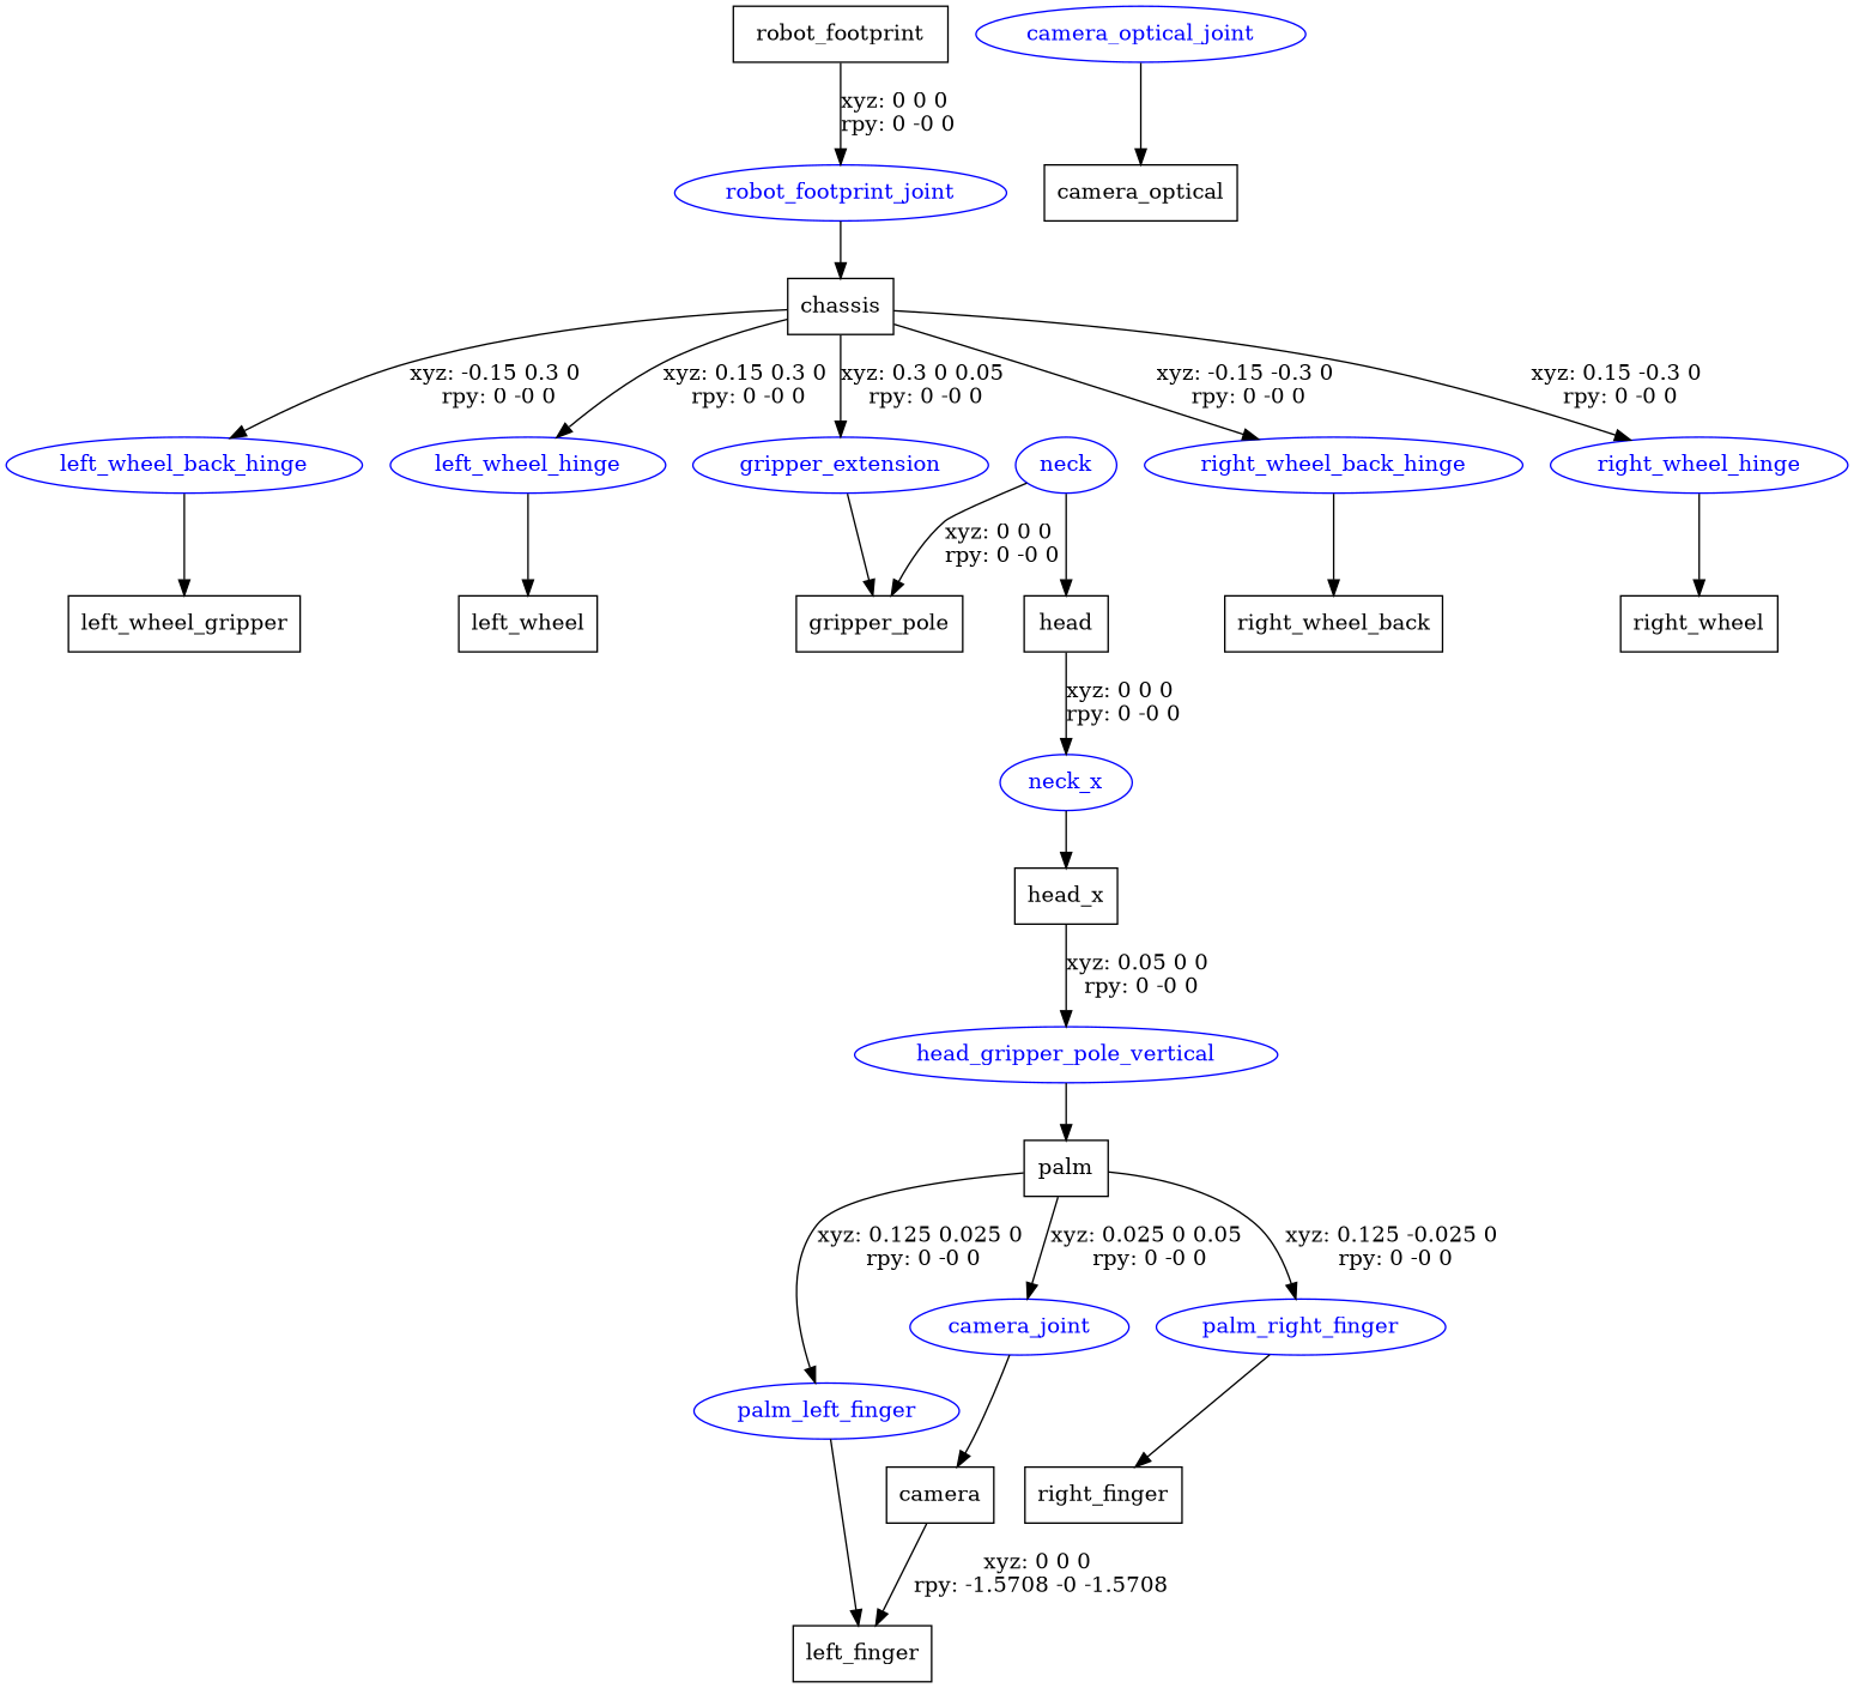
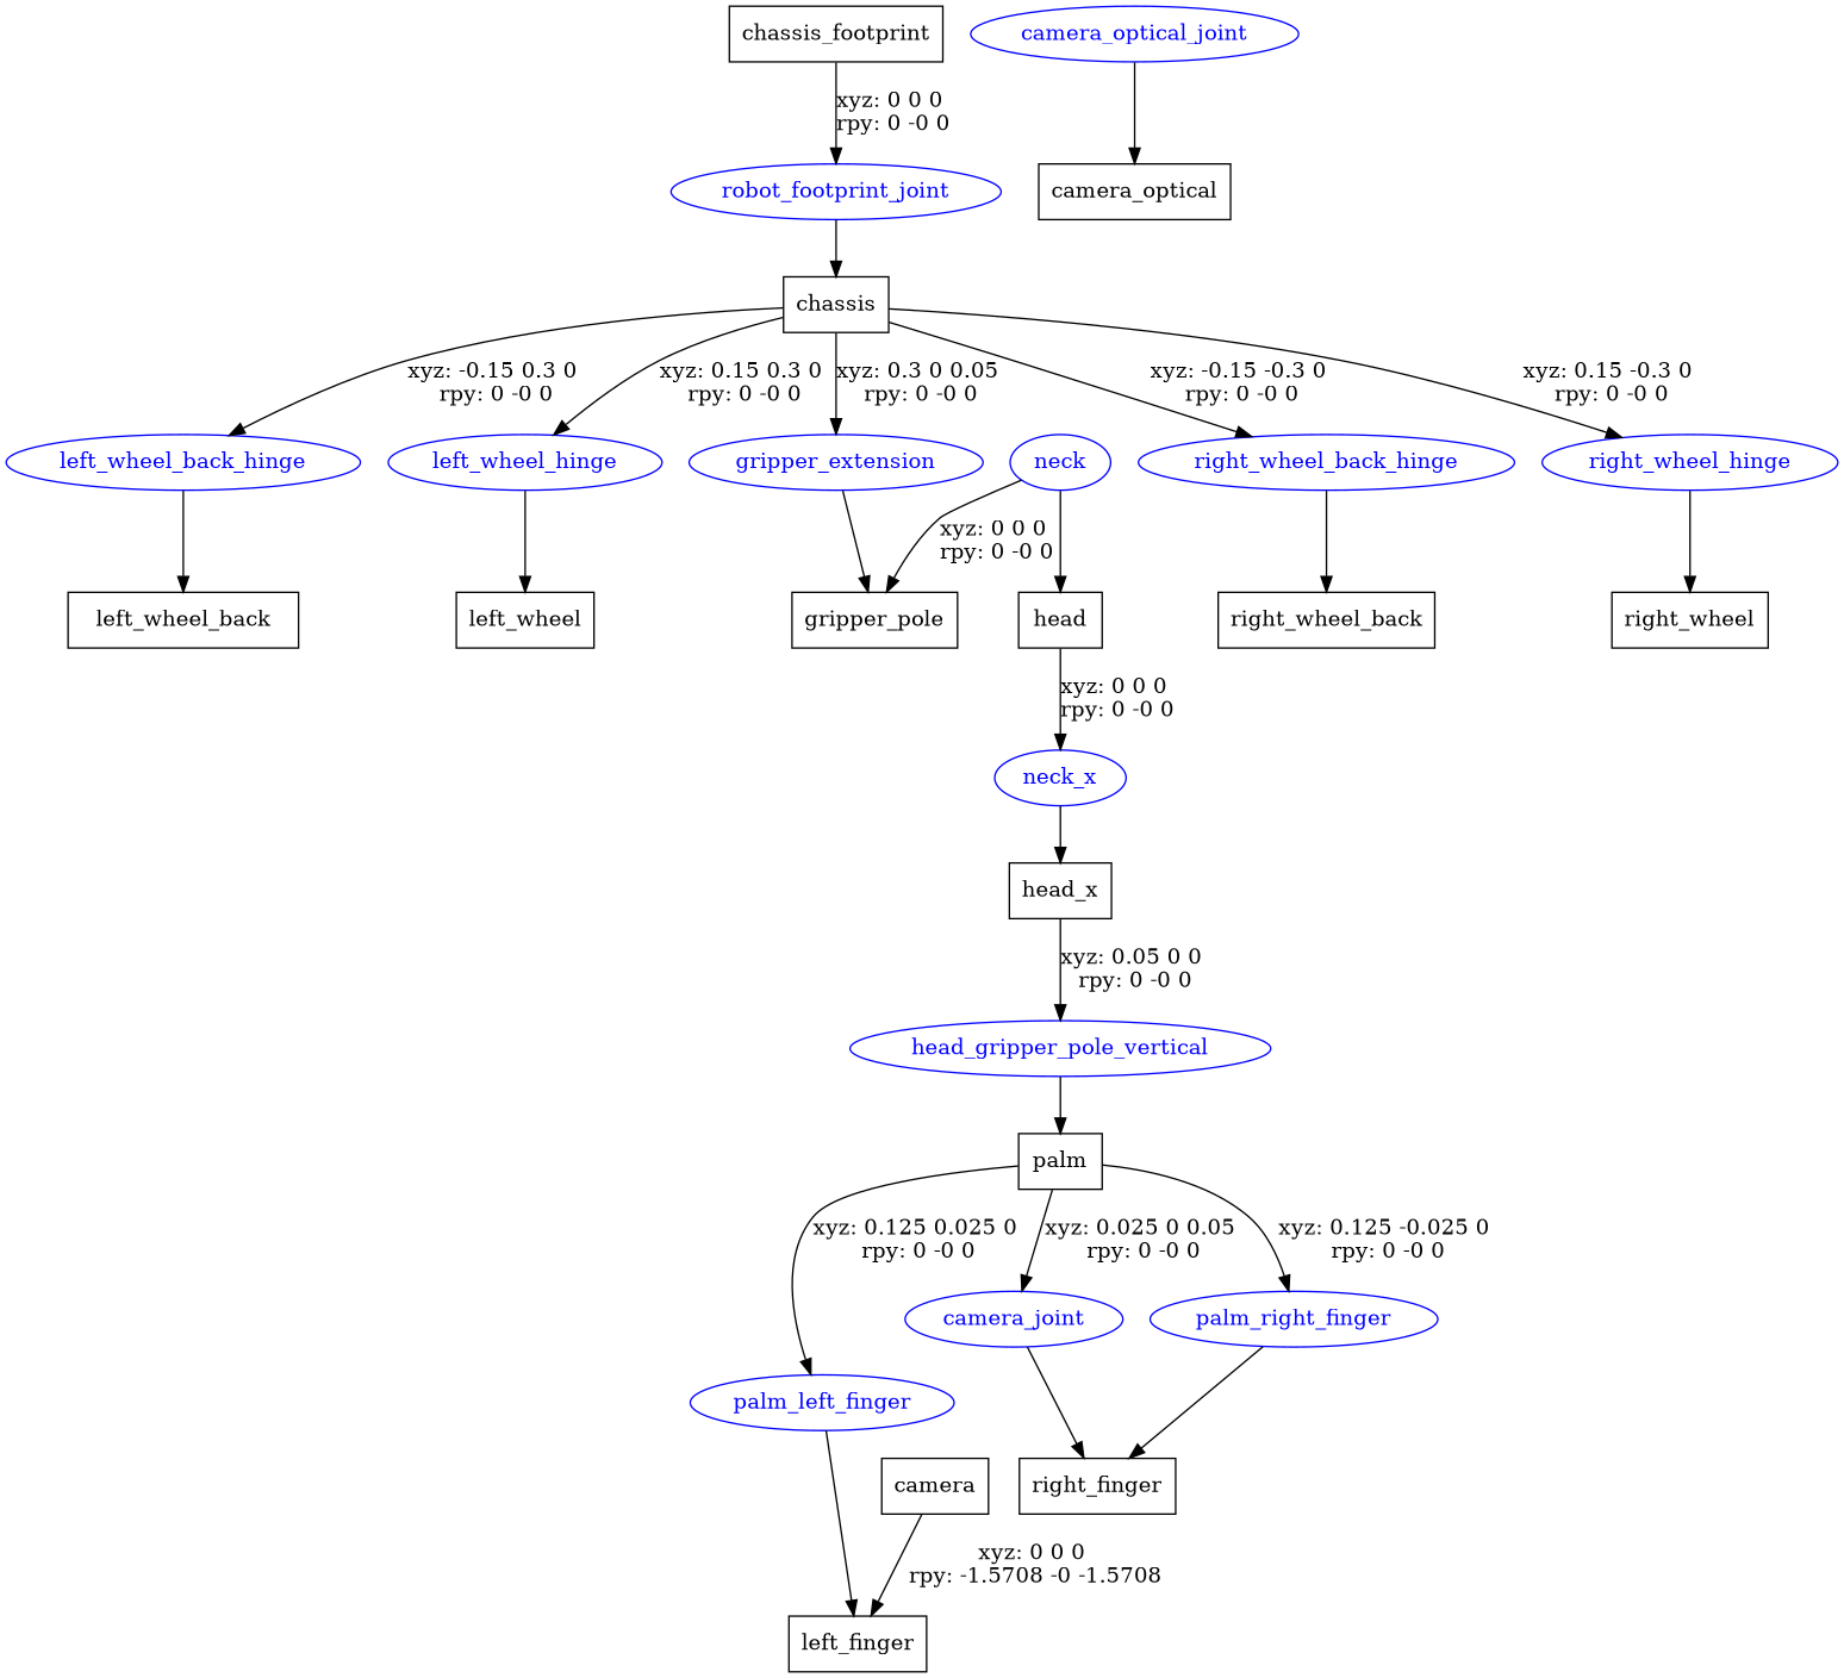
  digraph {
    node [shape=box]
-   n1 [label=robot_footprint]
+   n1 [label=chassis_footprint]
    robot_footprint_joint [color=blue fontcolor=blue shape=ellipse]
    n3 [label=chassis]
    gripper_extension [color=blue fontcolor=blue shape=ellipse]
    left_wheel_back_hinge [color=blue fontcolor=blue shape=ellipse]
    left_wheel_hinge [color=blue fontcolor=blue shape=ellipse]
    right_wheel_back_hinge [color=blue fontcolor=blue shape=ellipse]
    right_wheel_hinge [color=blue fontcolor=blue shape=ellipse]
    n9 [label=gripper_pole]
-   n10 [label=left_wheel_gripper]
+   n10 [label=left_wheel_back]
    n11 [label=left_wheel]
    n12 [label=right_wheel_back]
    n13 [label=right_wheel]
    neck [color=blue fontcolor=blue shape=ellipse]
    n15 [label=head]
    neck_x [color=blue fontcolor=blue shape=ellipse]
    n17 [label=head_x]
    head_gripper_pole_vertical [color=blue fontcolor=blue shape=ellipse]
    n19 [label=palm]
    camera_joint [color=blue fontcolor=blue shape=ellipse]
    palm_left_finger [color=blue fontcolor=blue shape=ellipse]
    palm_right_finger [color=blue fontcolor=blue shape=ellipse]
    n23 [label=camera]
    n24 [label=left_finger]
    n25 [label=right_finger]
    camera_optical_joint [color=blue fontcolor=blue shape=ellipse]
    n27 [label=camera_optical]
    n1 -> robot_footprint_joint [label="xyz: 0 0 0 \nrpy: 0 -0 0"]
    robot_footprint_joint -> n3
    n3 -> gripper_extension [label="xyz: 0.3 0 0.05 \nrpy: 0 -0 0"]
    n3 -> left_wheel_back_hinge [label="xyz: -0.15 0.3 0 \nrpy: 0 -0 0"]
    n3 -> left_wheel_hinge [label="xyz: 0.15 0.3 0 \nrpy: 0 -0 0"]
    n3 -> right_wheel_back_hinge [label="xyz: -0.15 -0.3 0 \nrpy: 0 -0 0"]
    n3 -> right_wheel_hinge [label="xyz: 0.15 -0.3 0 \nrpy: 0 -0 0"]
    gripper_extension -> n9
    left_wheel_back_hinge -> n10
    left_wheel_hinge -> n11
    right_wheel_back_hinge -> n12
    right_wheel_hinge -> n13
    neck -> n9 [label="xyz: 0 0 0 \nrpy: 0 -0 0"]
    neck -> n15
    n15 -> neck_x [label="xyz: 0 0 0 \nrpy: 0 -0 0"]
    neck_x -> n17
    n17 -> head_gripper_pole_vertical [label="xyz: 0.05 0 0 \nrpy: 0 -0 0"]
    head_gripper_pole_vertical -> n19
    n19 -> camera_joint [label="xyz: 0.025 0 0.05 \nrpy: 0 -0 0"]
    n19 -> palm_left_finger [label="xyz: 0.125 0.025 0 \nrpy: 0 -0 0"]
    n19 -> palm_right_finger [label="xyz: 0.125 -0.025 0 \nrpy: 0 -0 0"]
-   camera_joint -> n23
+   camera_joint -> n25
    palm_left_finger -> n24
    palm_right_finger -> n25
    n23 -> n24 [label="xyz: 0 0 0 \nrpy: -1.5708 -0 -1.5708"]
    camera_optical_joint -> n27
  }
